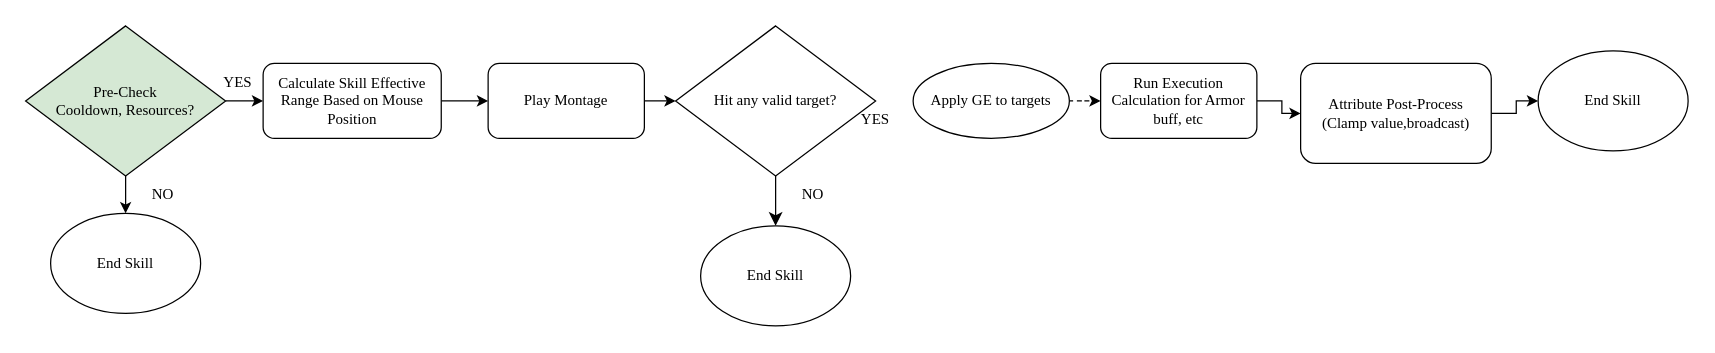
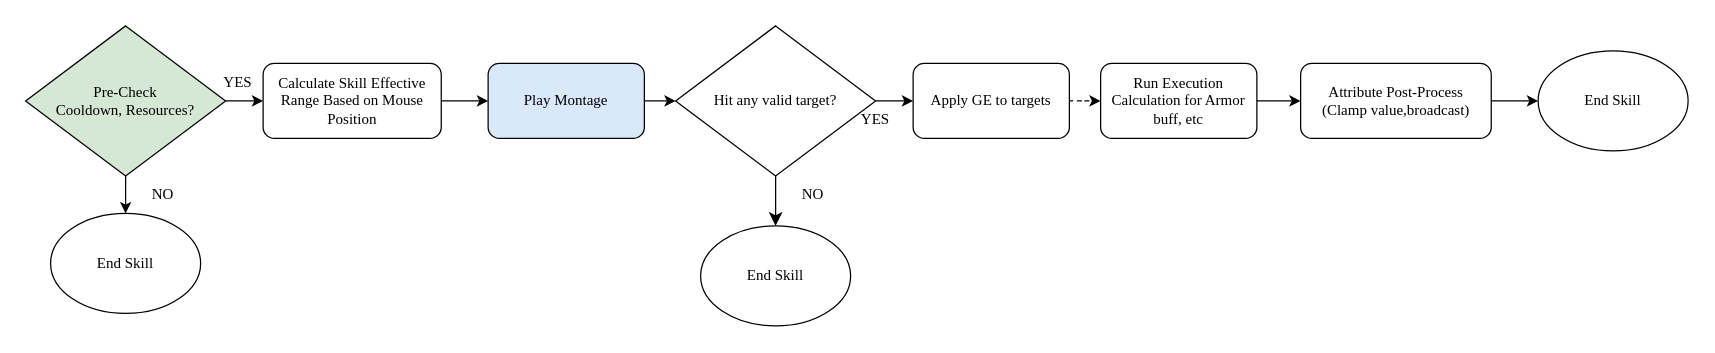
  <mxCell id="0" />
  <mxCell id="1" parent="0" />
  <mxCell id="2" style="edgeStyle=orthogonalEdgeStyle;rounded=0;orthogonalLoop=1;jettySize=auto;html=1;" parent="1" source="4" target="5" edge="1"><mxGeometry relative="1" as="geometry" /></mxCell>
  <mxCell id="3" style="edgeStyle=orthogonalEdgeStyle;rounded=0;orthogonalLoop=1;jettySize=auto;html=1;entryX=0;entryY=0.5;entryDx=0;entryDy=0;" parent="1" source="4" target="8" edge="1"><mxGeometry relative="1" as="geometry" /></mxCell>
  <mxCell id="4" value="&lt;span style=&quot;font-family: &amp;quot;Comic Sans MS&amp;quot;;&quot;&gt;Pre-Check&lt;/span&gt;&lt;div&gt;&lt;font face=&quot;Comic Sans MS&quot;&gt;Cooldown, Resources?&lt;/font&gt;&lt;/div&gt;" style="rhombus;whiteSpace=wrap;html=1;fillColor=#d5e8d4;" parent="1" vertex="1"><mxGeometry x="20" y="20" width="160" height="120" as="geometry" /></mxCell>
  <mxCell id="5" value="&lt;font face=&quot;Comic Sans MS&quot;&gt;End Skill&lt;/font&gt;" style="ellipse;whiteSpace=wrap;html=1;" parent="1" vertex="1"><mxGeometry x="40" y="170" width="120" height="80" as="geometry" /></mxCell>
  <mxCell id="6" value="&lt;font face=&quot;Comic Sans MS&quot;&gt;NO&lt;/font&gt;" style="text;html=1;align=center;verticalAlign=middle;whiteSpace=wrap;rounded=0;" parent="1" vertex="1"><mxGeometry x="100" y="140" width="60" height="30" as="geometry" /></mxCell>
  <mxCell id="7" style="edgeStyle=orthogonalEdgeStyle;rounded=0;orthogonalLoop=1;jettySize=auto;html=1;entryX=0;entryY=0.5;entryDx=0;entryDy=0;exitX=1;exitY=0.5;exitDx=0;exitDy=0;" parent="1" source="8" target="10" edge="1"><mxGeometry relative="1" as="geometry"><mxPoint x="140" y="150" as="sourcePoint" /><Array as="points"><mxPoint x="380" y="80" /><mxPoint x="380" y="80" /></Array></mxGeometry></mxCell>
  <mxCell id="8" value="&lt;font face=&quot;Comic Sans MS&quot;&gt;Calculate Skill Effective Range Based on Mouse Position&lt;/font&gt;" style="rounded=1;whiteSpace=wrap;html=1;" parent="1" vertex="1"><mxGeometry x="210" y="50" width="142.5" height="60" as="geometry" /></mxCell>
  <mxCell id="9" value="" style="edgeStyle=orthogonalEdgeStyle;rounded=0;orthogonalLoop=1;jettySize=auto;html=1;" parent="1" source="10" target="13" edge="1"><mxGeometry relative="1" as="geometry" /></mxCell>
- <mxCell id="10" value="&lt;span style=&quot;font-family: &amp;quot;Comic Sans MS&amp;quot;;&quot;&gt;Play Montage&lt;/span&gt;" style="rounded=1;whiteSpace=wrap;html=1;" parent="1" vertex="1"><mxGeometry x="390" y="50" width="125" height="60" as="geometry" /></mxCell>
+ <mxCell id="10" value="&lt;span style=&quot;font-family: &amp;quot;Comic Sans MS&amp;quot;;&quot;&gt;Play Montage&lt;/span&gt;" style="rounded=1;whiteSpace=wrap;html=1;fillColor=#dae8fc;" parent="1" vertex="1"><mxGeometry x="390" y="50" width="125" height="60" as="geometry" /></mxCell>
+ <mxCell id="11" style="edgeStyle=orthogonalEdgeStyle;rounded=0;orthogonalLoop=1;jettySize=auto;html=1;entryX=0;entryY=0.5;entryDx=0;entryDy=0;" parent="1" source="13" target="17" edge="1"><mxGeometry relative="1" as="geometry" /></mxCell>
  <mxCell id="12" value="" style="edgeStyle=none;curved=1;rounded=0;orthogonalLoop=1;jettySize=auto;html=1;fontSize=12;startSize=8;endSize=8;" edge="1" parent="1" source="13" target="15"><mxGeometry relative="1" as="geometry" /></mxCell>
  <mxCell id="13" value="&lt;font face=&quot;Comic Sans MS&quot;&gt;Hit any valid target?&lt;/font&gt;" style="rhombus;whiteSpace=wrap;html=1;" parent="1" vertex="1"><mxGeometry x="540" y="20" width="160" height="120" as="geometry" /></mxCell>
  <mxCell id="14" value="&lt;font face=&quot;Comic Sans MS&quot;&gt;NO&lt;/font&gt;" style="text;html=1;align=center;verticalAlign=middle;whiteSpace=wrap;rounded=0;" parent="1" vertex="1"><mxGeometry x="620" y="140" width="60" height="30" as="geometry" /></mxCell>
  <mxCell id="15" value="&lt;font face=&quot;Comic Sans MS&quot;&gt;End Skill&lt;/font&gt;" style="ellipse;whiteSpace=wrap;html=1;" parent="1" vertex="1"><mxGeometry x="560" y="180" width="120" height="80" as="geometry" /></mxCell>
  <mxCell id="16" value="" style="edgeStyle=orthogonalEdgeStyle;rounded=0;orthogonalLoop=1;jettySize=auto;html=1;dashed=1;" parent="1" source="17" target="19" edge="1"><mxGeometry relative="1" as="geometry" /></mxCell>
- <mxCell id="17" value="&lt;span style=&quot;font-family: &amp;quot;Comic Sans MS&amp;quot;;&quot;&gt;Apply GE to targets&lt;/span&gt;" style="ellipse;whiteSpace=wrap;html=1;" parent="1" vertex="1"><mxGeometry x="730" y="50" width="125" height="60" as="geometry" /></mxCell>
+ <mxCell id="17" value="&lt;span style=&quot;font-family: &amp;quot;Comic Sans MS&amp;quot;;&quot;&gt;Apply GE to targets&lt;/span&gt;" style="rounded=1;whiteSpace=wrap;html=1;" parent="1" vertex="1"><mxGeometry x="730" y="50" width="125" height="60" as="geometry" /></mxCell>
  <mxCell id="18" style="edgeStyle=orthogonalEdgeStyle;rounded=0;orthogonalLoop=1;jettySize=auto;html=1;entryX=0;entryY=0.5;entryDx=0;entryDy=0;" parent="1" source="19" target="21" edge="1"><mxGeometry relative="1" as="geometry" /></mxCell>
  <mxCell id="19" value="&lt;span style=&quot;font-family: &amp;quot;Comic Sans MS&amp;quot;;&quot;&gt;Run Execution Calculation for Armor buff, etc&lt;/span&gt;" style="rounded=1;whiteSpace=wrap;html=1;" parent="1" vertex="1"><mxGeometry x="880" y="50" width="125" height="60" as="geometry" /></mxCell>
  <mxCell id="20" value="" style="edgeStyle=orthogonalEdgeStyle;rounded=0;orthogonalLoop=1;jettySize=auto;html=1;" parent="1" source="21" target="22" edge="1"><mxGeometry relative="1" as="geometry"><mxPoint x="1250" y="80" as="targetPoint" /></mxGeometry></mxCell>
- <mxCell id="21" value="&lt;span style=&quot;font-family: &amp;quot;Comic Sans MS&amp;quot;;&quot;&gt;Attribute Post-Process&lt;br&gt;(Clamp value,broadcast)&lt;/span&gt;" style="rounded=1;whiteSpace=wrap;html=1;" parent="1" vertex="1"><mxGeometry x="1040" y="50" width="152.5" height="80" as="geometry" /></mxCell>
+ <mxCell id="21" value="&lt;span style=&quot;font-family: &amp;quot;Comic Sans MS&amp;quot;;&quot;&gt;Attribute Post-Process&lt;br&gt;(Clamp value,broadcast)&lt;/span&gt;" style="rounded=1;whiteSpace=wrap;html=1;" parent="1" vertex="1"><mxGeometry x="1040" y="50" width="152.5" height="60" as="geometry" /></mxCell>
  <mxCell id="22" value="&lt;font face=&quot;Comic Sans MS&quot;&gt;End Skill&lt;/font&gt;" style="ellipse;whiteSpace=wrap;html=1;" parent="1" vertex="1"><mxGeometry x="1230" y="40" width="120" height="80" as="geometry" /></mxCell>
  <mxCell id="23" value="&lt;font face=&quot;Comic Sans MS&quot;&gt;YES&lt;/font&gt;" style="text;html=1;align=center;verticalAlign=middle;whiteSpace=wrap;rounded=0;" vertex="1" parent="1"><mxGeometry x="670" y="80" width="60" height="30" as="geometry" /></mxCell>
  <mxCell id="24" value="&lt;font face=&quot;Comic Sans MS&quot;&gt;YES&lt;/font&gt;" style="text;html=1;align=center;verticalAlign=middle;whiteSpace=wrap;rounded=0;" vertex="1" parent="1"><mxGeometry x="160" y="50" width="60" height="30" as="geometry" /></mxCell>
